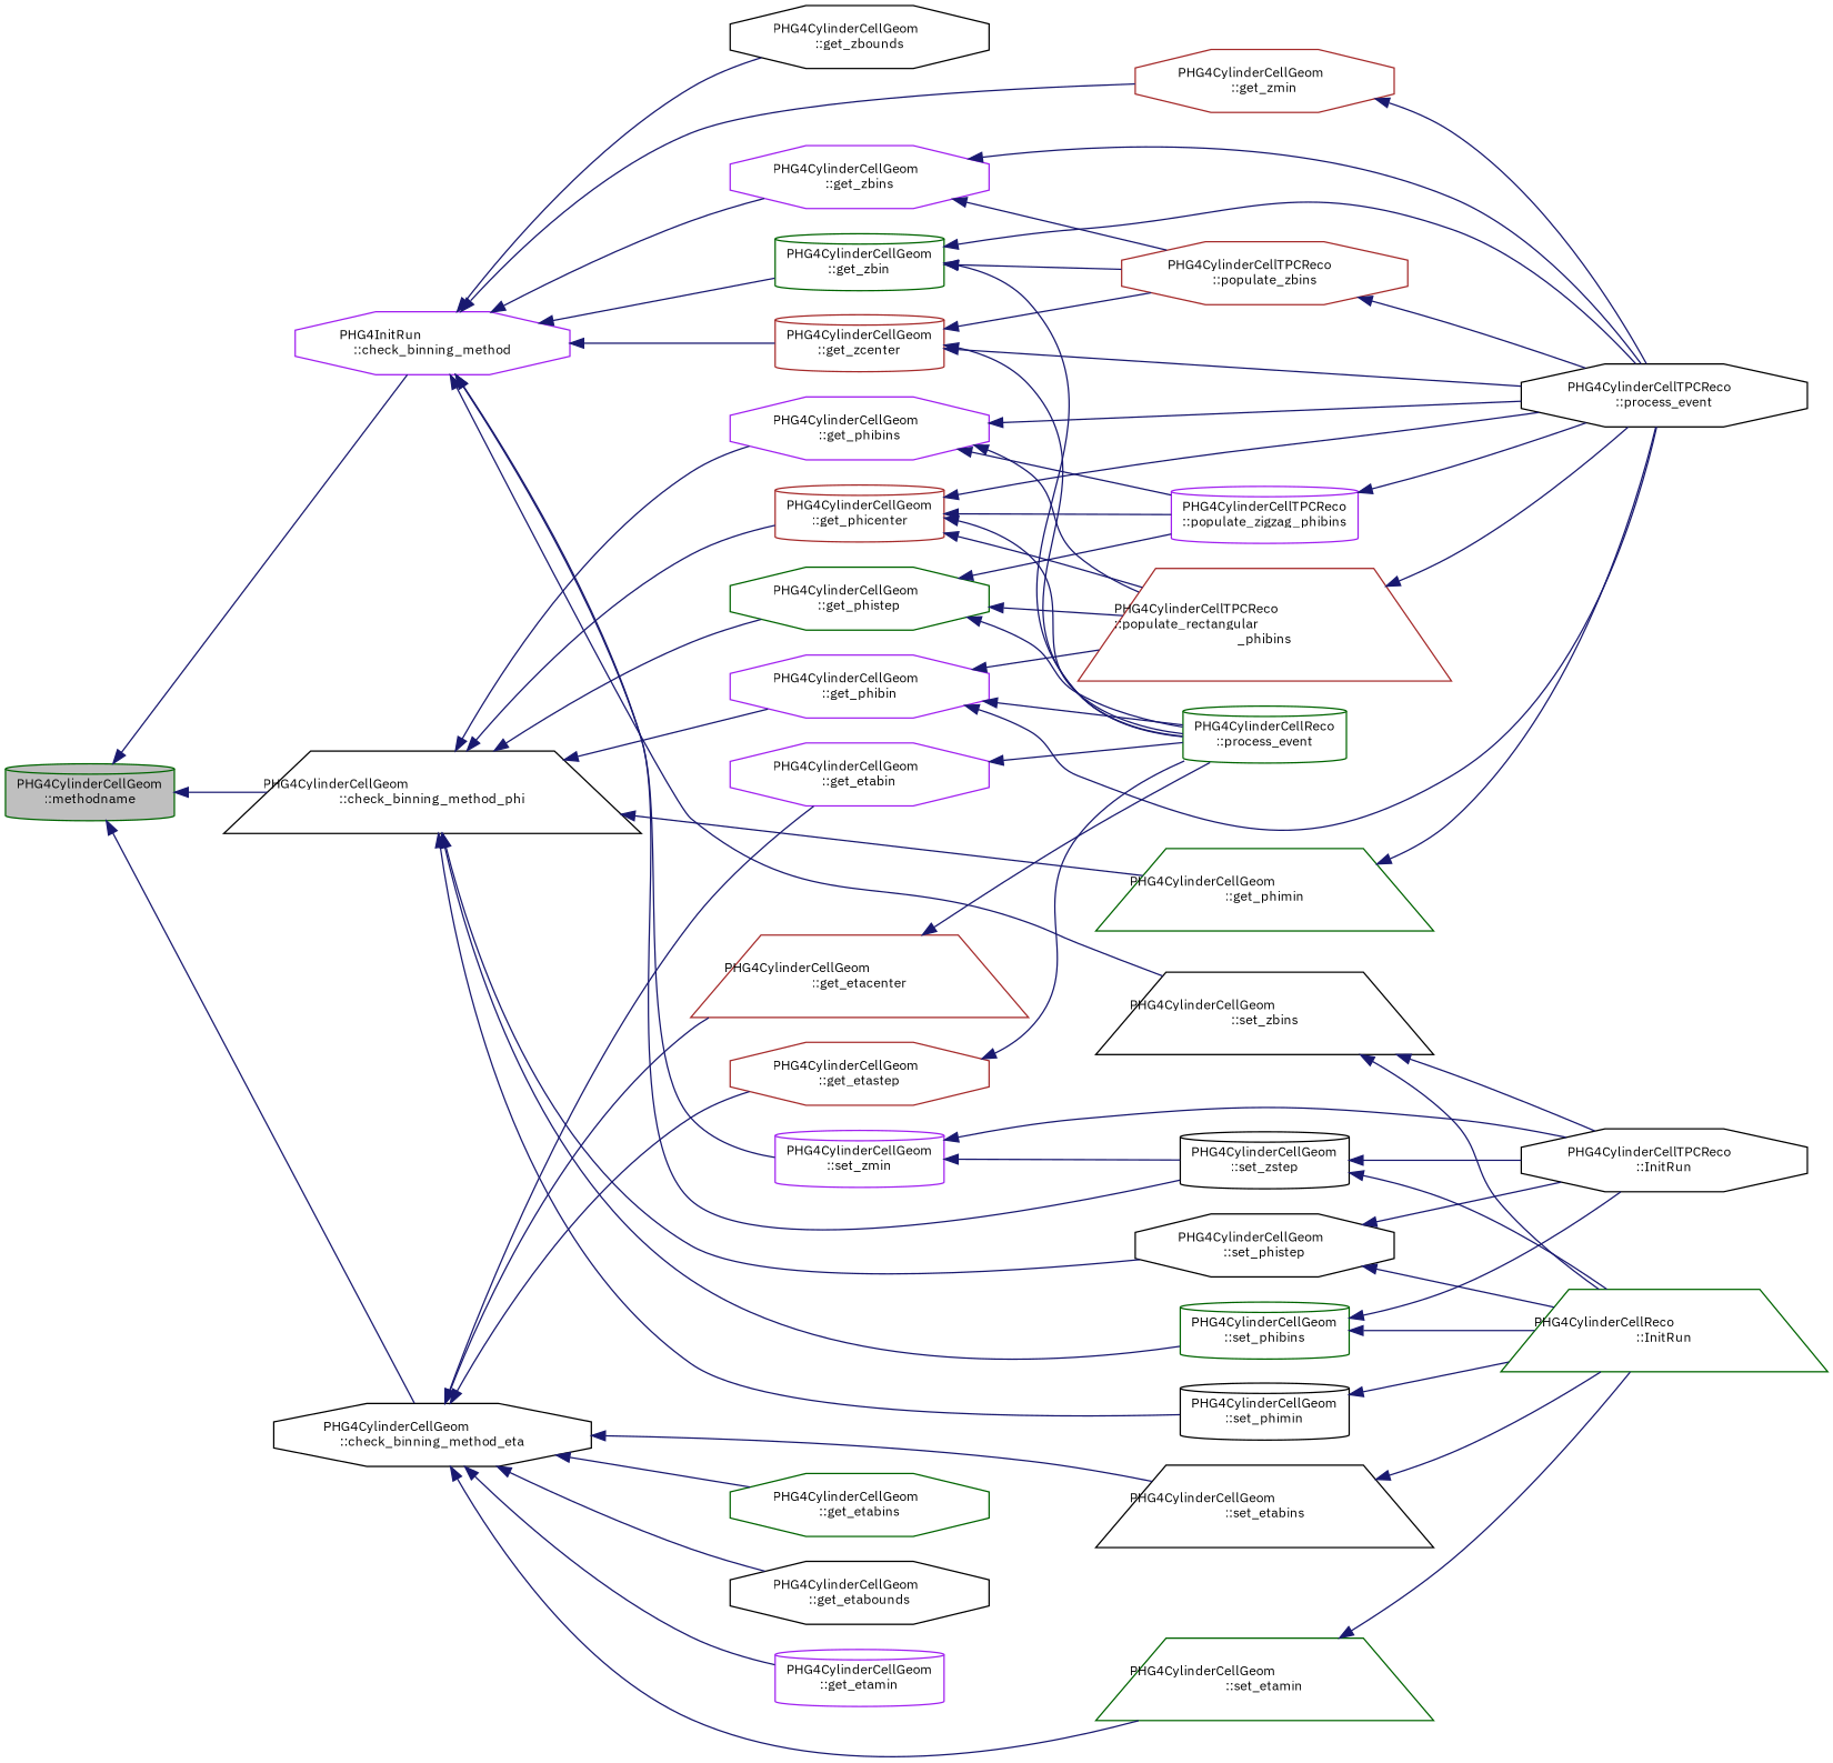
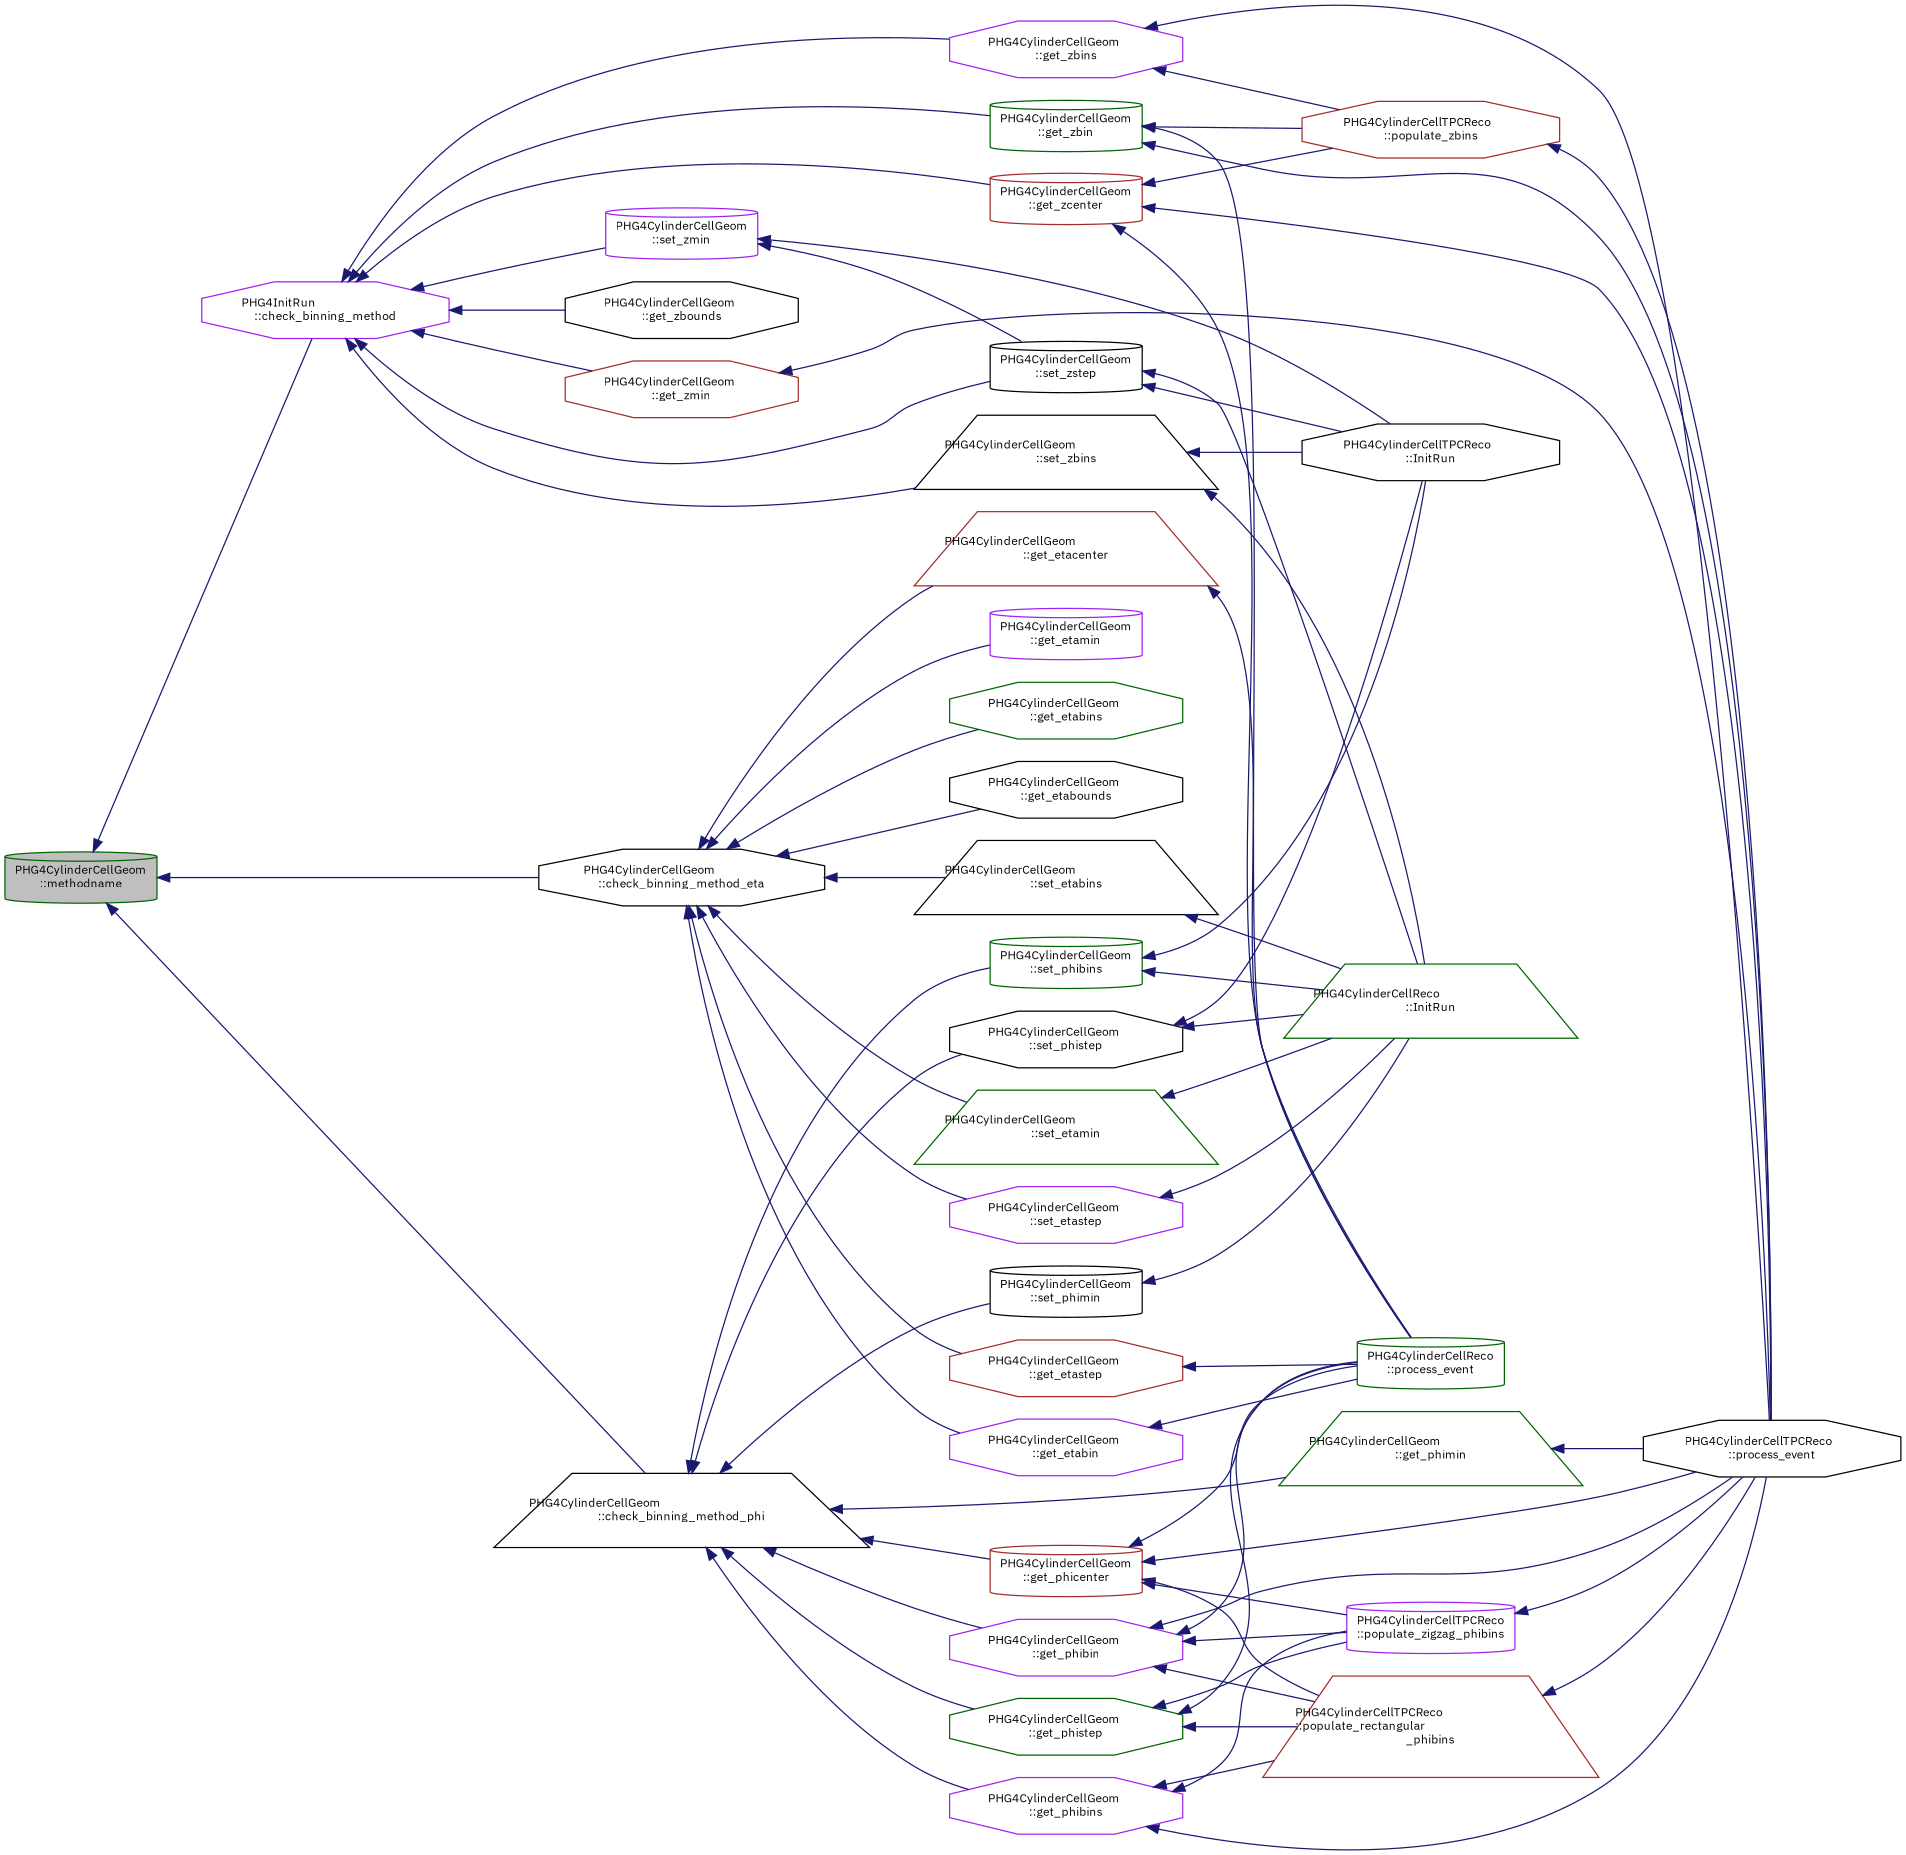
  digraph {
    fontname="IBM Plex Sans"
    rankdir=LR
    node [color=black fontname="IBM Plex Sans" fontsize=10 shape=octagon]
    edge [color=midnightblue dir=back fontname="IBM Plex Sans" fontsize=10 labelfontname=FreeSans labelfontsize=10 style=solid]
    n1 [color=darkgreen fillcolor=grey75 fontcolor=black height=0.2 label="PHG4CylinderCellGeom\l::methodname" shape=cylinder style=filled width=0.4]
    n2 [color=purple height=0.2 label="PHG4InitRun\l::check_binning_method" width=0.4]
    n3 [height=0.2 label="PHG4CylinderCellGeom\l::check_binning_method_eta" width=0.4]
    n4 [height=0.2 label="PHG4CylinderCellGeom\l::check_binning_method_phi" shape=trapezium width=0.4]
    n5 [color=darkgreen height=0.2 label="PHG4CylinderCellGeom\l::get_zbin" shape=cylinder width=0.4]
    n6 [color=purple height=0.2 label="PHG4CylinderCellGeom\l::get_zbins" width=0.4]
    n7 [height=0.2 label="PHG4CylinderCellGeom\l::get_zbounds" width=0.4]
    n8 [color=brown height=0.2 label="PHG4CylinderCellGeom\l::get_zcenter" shape=cylinder width=0.4]
    n9 [color=brown height=0.2 label="PHG4CylinderCellGeom\l::get_zmin" width=0.4]
    n10 [height=0.2 label="PHG4CylinderCellGeom\l::set_zbins" shape=trapezium width=0.4]
    n11 [color=purple height=0.2 label="PHG4CylinderCellGeom\l::set_zmin" shape=cylinder width=0.4]
    n12 [height=0.2 label="PHG4CylinderCellGeom\l::set_zstep" shape=cylinder width=0.4]
    n13 [color=purple height=0.2 label="PHG4CylinderCellGeom\l::get_etabin" width=0.4]
    n14 [color=darkgreen height=0.2 label="PHG4CylinderCellGeom\l::get_etabins" width=0.4]
    n15 [height=0.2 label="PHG4CylinderCellGeom\l::get_etabounds" width=0.4]
    n16 [color=brown height=0.2 label="PHG4CylinderCellGeom\l::get_etacenter" shape=trapezium width=0.4]
    n17 [color=purple height=0.2 label="PHG4CylinderCellGeom\l::get_etamin" shape=cylinder width=0.4]
    n18 [color=brown height=0.2 label="PHG4CylinderCellGeom\l::get_etastep" width=0.4]
    n19 [height=0.2 label="PHG4CylinderCellGeom\l::set_etabins" shape=trapezium width=0.4]
    n20 [color=darkgreen height=0.2 label="PHG4CylinderCellGeom\l::set_etamin" shape=trapezium width=0.4]
+   n21 [color=purple height=0.2 label="PHG4CylinderCellGeom\l::set_etastep" width=0.4]
    n22 [color=purple height=0.2 label="PHG4CylinderCellGeom\l::get_phibin" width=0.4]
    n23 [color=purple height=0.2 label="PHG4CylinderCellGeom\l::get_phibins" width=0.4]
    n24 [color=brown height=0.2 label="PHG4CylinderCellGeom\l::get_phicenter" shape=cylinder width=0.4]
    n25 [color=darkgreen height=0.2 label="PHG4CylinderCellGeom\l::get_phimin" shape=trapezium width=0.4]
    n26 [color=darkgreen height=0.2 label="PHG4CylinderCellGeom\l::get_phistep" width=0.4]
    n27 [color=darkgreen height=0.2 label="PHG4CylinderCellGeom\l::set_phibins" shape=cylinder width=0.4]
    n28 [height=0.2 label="PHG4CylinderCellGeom\l::set_phimin" shape=cylinder width=0.4]
    n29 [height=0.2 label="PHG4CylinderCellGeom\l::set_phistep" width=0.4]
    n30 [color=brown height=0.2 label="PHG4CylinderCellTPCReco\l::populate_zbins" width=0.4]
    n31 [height=0.2 label="PHG4CylinderCellTPCReco\l::process_event" width=0.4]
    n32 [color=darkgreen height=0.2 label="PHG4CylinderCellReco\l::process_event" shape=cylinder width=0.4]
    n33 [color=darkgreen height=0.2 label="PHG4CylinderCellReco\l::InitRun" shape=trapezium width=0.4]
    n34 [height=0.2 label="PHG4CylinderCellTPCReco\l::InitRun" width=0.4]
    n35 [color=brown height=0.2 label="PHG4CylinderCellTPCReco\l::populate_rectangular\l_phibins" shape=trapezium width=0.4]
    n36 [color=purple height=0.2 label="PHG4CylinderCellTPCReco\l::populate_zigzag_phibins" shape=cylinder width=0.4]
    n1 -> n2
    n1 -> n3
    n1 -> n4
    n2 -> n5
    n2 -> n6
    n2 -> n7
    n2 -> n8
    n2 -> n9
    n2 -> n10
    n2 -> n11
    n2 -> n12
    n3 -> n13
    n3 -> n14
    n3 -> n15
    n3 -> n16
    n3 -> n17
    n3 -> n18
    n3 -> n19
    n3 -> n20
+   n3 -> n21
    n4 -> n22
    n4 -> n23
    n4 -> n24
    n4 -> n25
    n4 -> n26
    n4 -> n27
    n4 -> n28
    n4 -> n29
    n5 -> n30
    n5 -> n31
    n5 -> n32
    n6 -> n30
    n6 -> n31
    n8 -> n30
    n8 -> n31
    n8 -> n32
    n9 -> n31
    n10 -> n33
    n10 -> n34
    n11 -> n12
    n11 -> n34
    n12 -> n33
    n12 -> n34
    n13 -> n32
    n16 -> n32
    n18 -> n32
    n19 -> n33
    n20 -> n33
+   n21 -> n33
    n22 -> n31
    n22 -> n32
    n22 -> n35
+   n22 -> n36
    n23 -> n31
    n23 -> n35
    n23 -> n36
    n24 -> n31
    n24 -> n32
    n24 -> n35
    n24 -> n36
    n25 -> n31
    n26 -> n32
    n26 -> n35
    n26 -> n36
    n27 -> n33
    n27 -> n34
    n28 -> n33
    n29 -> n33
    n29 -> n34
    n30 -> n31
    n35 -> n31
    n36 -> n31
  }
